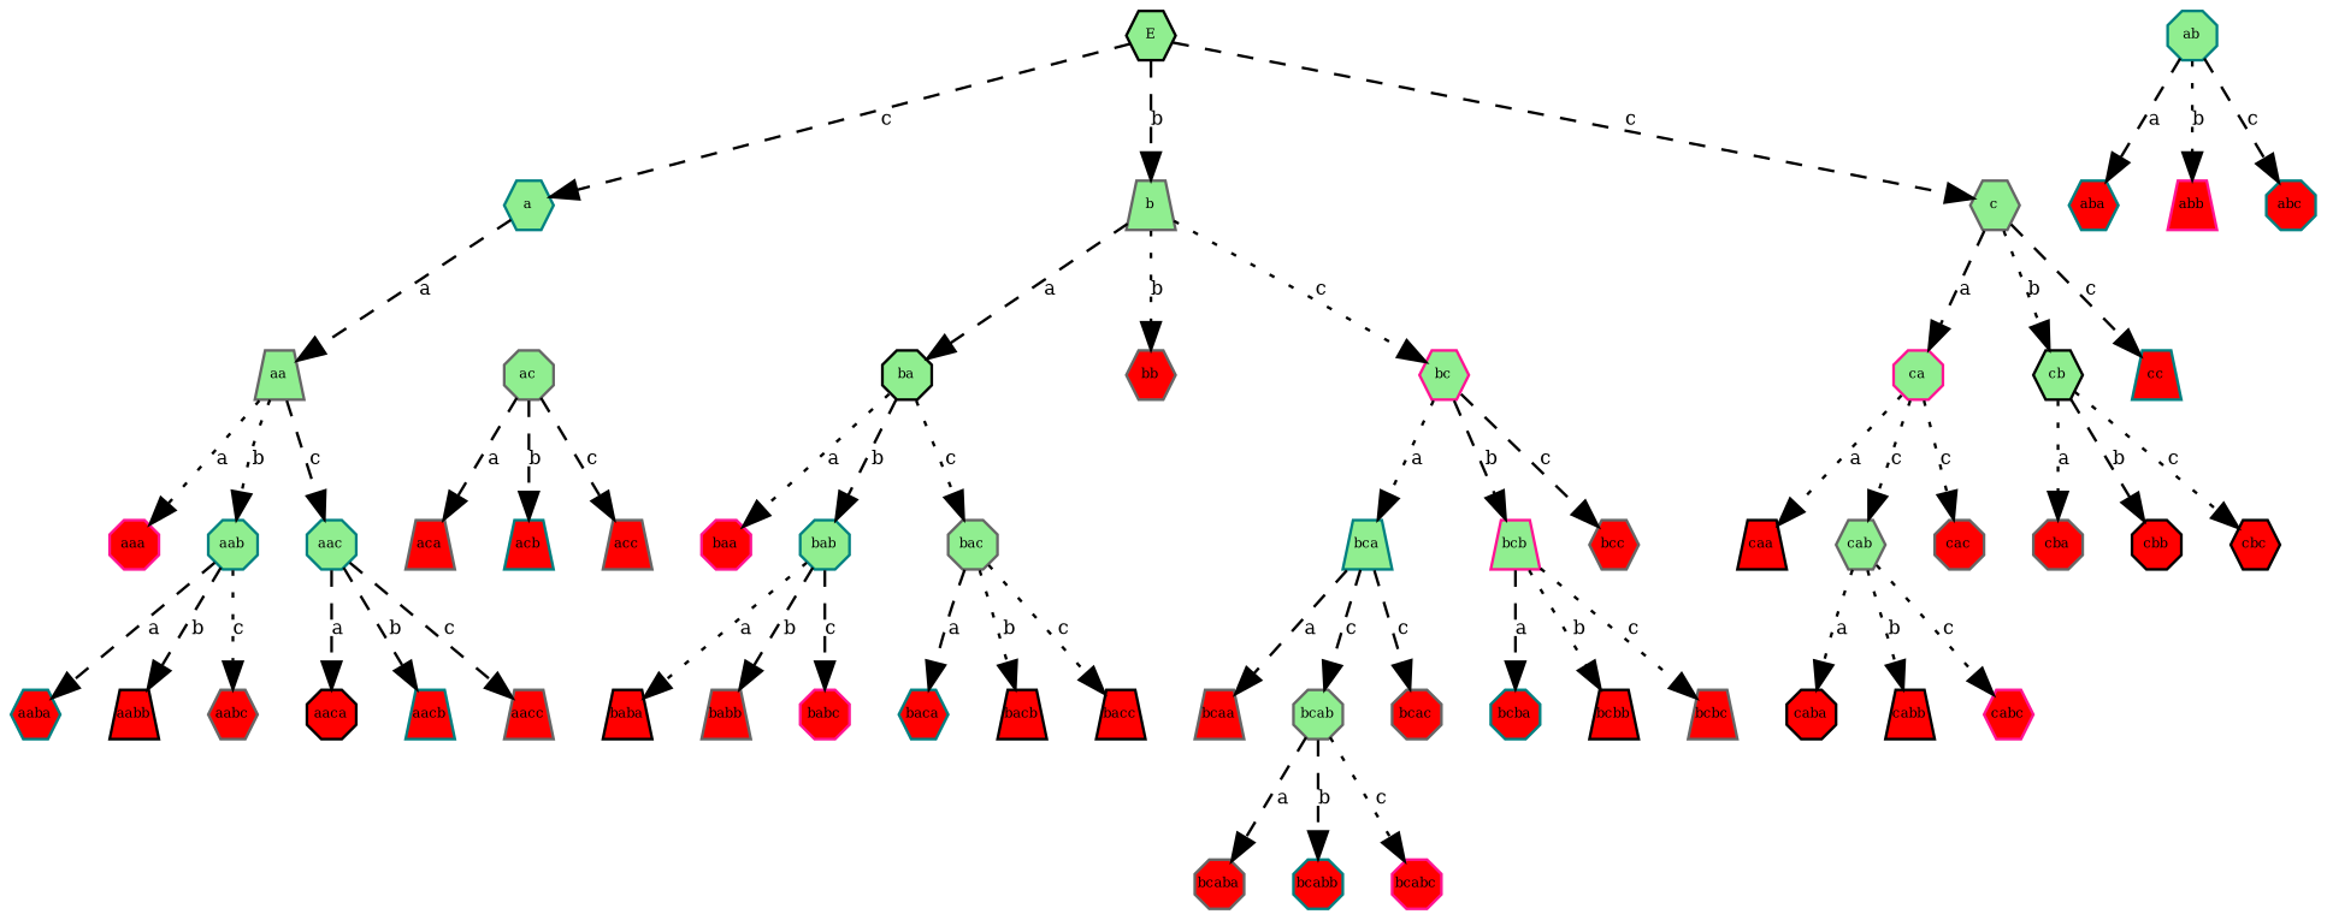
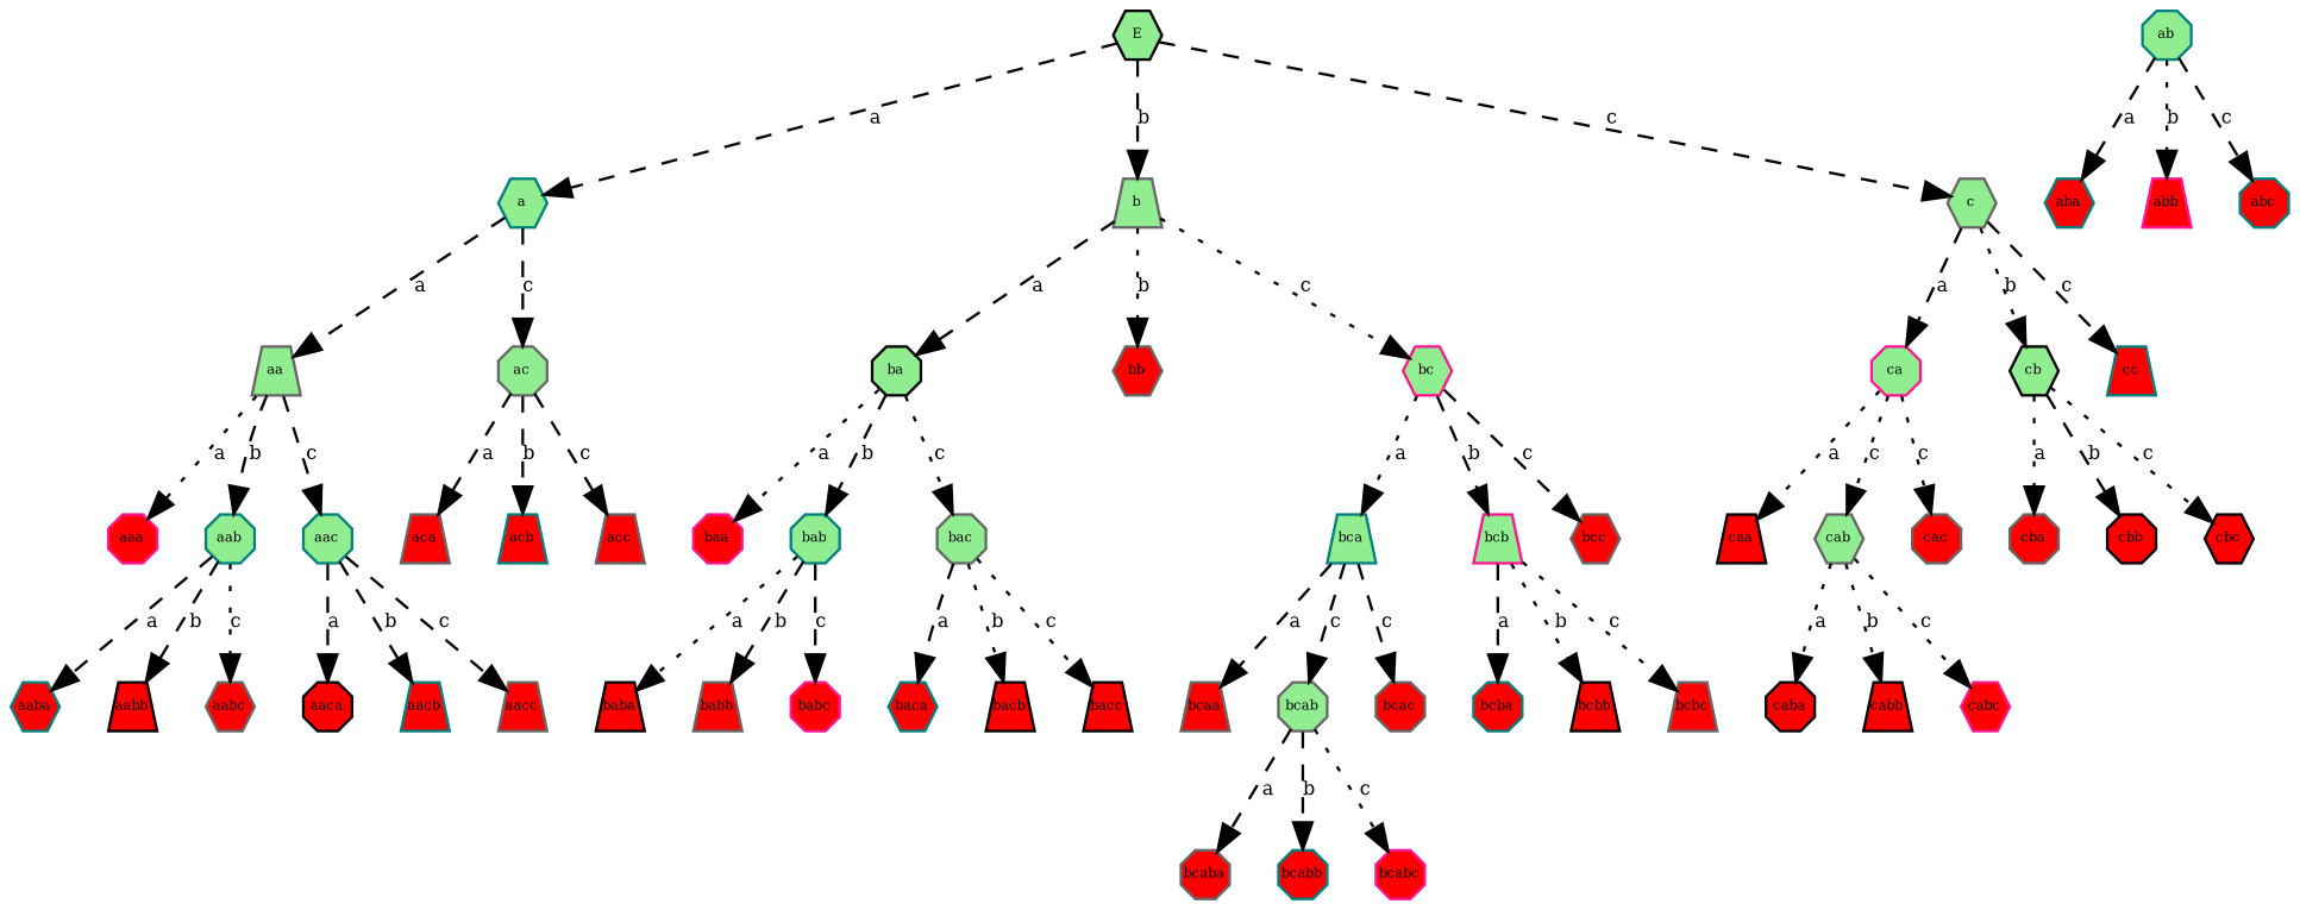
  digraph {
    node [color=gray40 fillcolor=red fixedsize=true fontsize=5 shape=octagon style=filled]
    edge [fontsize=7 style=dashed]
    a [color=teal fillcolor=lightgreen height=0.25 shape=hexagon width=0.25]
    aa [fillcolor=lightgreen height=0.25 shape=trapezium width=0.25]
    ac [fillcolor=lightgreen height=0.25 width=0.25]
    aaa [color=deeppink height=0.25 width=0.25]
    aab [color=teal fillcolor=lightgreen height=0.25 width=0.25]
    aac [color=teal fillcolor=lightgreen height=0.25 width=0.25]
    ab [color=teal fillcolor=lightgreen height=0.25 width=0.25]
    aba [color=teal height=0.25 shape=hexagon width=0.25]
    abb [color=deeppink height=0.25 shape=trapezium width=0.25]
    abc [color=teal height=0.25 width=0.25]
    aca [height=0.25 shape=trapezium width=0.25]
    acb [color=teal height=0.25 shape=trapezium width=0.25]
    acc [height=0.25 shape=trapezium width=0.25]
    E [color=black fillcolor=lightgreen height=0.25 shape=hexagon width=0.25]
    b [fillcolor=lightgreen height=0.25 shape=trapezium width=0.25]
    c [fillcolor=lightgreen height=0.25 shape=hexagon width=0.25]
    ba [color=black fillcolor=lightgreen height=0.25 width=0.25]
    bb [height=0.25 shape=hexagon width=0.25]
    bc [color=deeppink fillcolor=lightgreen height=0.25 shape=hexagon width=0.25]
    ca [color=deeppink fillcolor=lightgreen height=0.25 width=0.25]
    cb [color=black fillcolor=lightgreen height=0.25 shape=hexagon width=0.25]
    cc [color=teal height=0.25 shape=trapezium width=0.25]
    baa [color=deeppink height=0.25 width=0.25]
    bab [color=teal fillcolor=lightgreen height=0.25 width=0.25]
    bac [fillcolor=lightgreen height=0.25 width=0.25]
    bca [color=teal fillcolor=lightgreen height=0.25 shape=trapezium width=0.25]
    bcb [color=deeppink fillcolor=lightgreen height=0.25 shape=trapezium width=0.25]
    bcc [height=0.25 shape=hexagon width=0.25]
    caa [color=black height=0.25 shape=trapezium width=0.25]
    cab [fillcolor=lightgreen height=0.25 shape=hexagon width=0.25]
    cac [height=0.25 width=0.25]
    cba [height=0.25 width=0.25]
    cbb [color=black height=0.25 width=0.25]
    cbc [color=black height=0.25 shape=hexagon width=0.25]
    aaba [color=teal height=0.25 shape=hexagon width=0.25]
    aabb [color=black height=0.25 shape=trapezium width=0.25]
    aabc [height=0.25 shape=hexagon width=0.25]
    aaca [color=black height=0.25 width=0.25]
    aacb [color=teal height=0.25 shape=trapezium width=0.25]
    aacc [height=0.25 shape=trapezium width=0.25]
    baba [color=black height=0.25 shape=trapezium width=0.25]
    babb [height=0.25 shape=trapezium width=0.25]
    babc [color=deeppink height=0.25 width=0.25]
    baca [color=teal height=0.25 shape=hexagon width=0.25]
    bacb [color=black height=0.25 shape=trapezium width=0.25]
    bacc [color=black height=0.25 shape=trapezium width=0.25]
    bcaa [height=0.25 shape=trapezium width=0.25]
    bcab [fillcolor=lightgreen height=0.25 width=0.25]
    bcac [height=0.25 width=0.25]
    bcba [color=teal height=0.25 width=0.25]
    bcbb [color=black height=0.25 shape=trapezium width=0.25]
    bcbc [height=0.25 shape=trapezium width=0.25]
    caba [color=black height=0.25 width=0.25]
    cabb [color=black height=0.25 shape=trapezium width=0.25]
    cabc [color=deeppink height=0.25 shape=hexagon width=0.25]
    bcaba [height=0.25 width=0.25]
    bcabb [color=teal height=0.25 width=0.25]
    bcabc [color=deeppink height=0.25 width=0.25]
    a -> aa [label=a]
+   a -> ac [label=c]
    aa -> aaa [label=a style=dotted]
-   aa -> aab [label=b style=dotted]
+   aa -> aab [label=b]
    aa -> aac [label=c]
    ac -> aca [label=a]
    ac -> acb [label=b]
    ac -> acc [label=c]
    aab -> aaba [label=a]
    aab -> aabb [label=b]
    aab -> aabc [label=c style=dotted]
    aac -> aaca [label=a]
    aac -> aacb [label=b]
    aac -> aacc [label=c]
    ab -> aba [label=a]
    ab -> abb [label=b style=dotted]
    ab -> abc [label=c]
-   E -> a [label=c]
+   E -> a [label=a]
    E -> b [label=b]
    E -> c [label=c]
    b -> ba [label=a]
    b -> bb [label=b style=dotted]
    b -> bc [label=c style=dotted]
    c -> ca [label=a]
    c -> cb [label=b style=dotted]
    c -> cc [label=c]
    ba -> baa [label=a style=dotted]
    ba -> bab [label=b]
    ba -> bac [label=c style=dotted]
    bc -> bca [label=a style=dotted]
    bc -> bcb [label=b]
    bc -> bcc [label=c]
    ca -> caa [label=a style=dotted]
    ca -> cab [label=c style=dotted]
    ca -> cac [label=c style=dotted]
    cb -> cba [label=a style=dotted]
    cb -> cbb [label=b]
    cb -> cbc [label=c style=dotted]
    bab -> baba [label=a style=dotted]
    bab -> babb [label=b]
    bab -> babc [label=c]
    bac -> baca [label=a]
    bac -> bacb [label=b style=dotted]
    bac -> bacc [label=c style=dotted]
    bca -> bcaa [label=a]
    bca -> bcab [label=c]
    bca -> bcac [label=c]
    bcb -> bcba [label=a]
    bcb -> bcbb [label=b style=dotted]
    bcb -> bcbc [label=c style=dotted]
    cab -> caba [label=a style=dotted]
    cab -> cabb [label=b style=dotted]
    cab -> cabc [label=c style=dotted]
    bcab -> bcaba [label=a]
    bcab -> bcabb [label=b]
    bcab -> bcabc [label=c style=dotted]
  }
